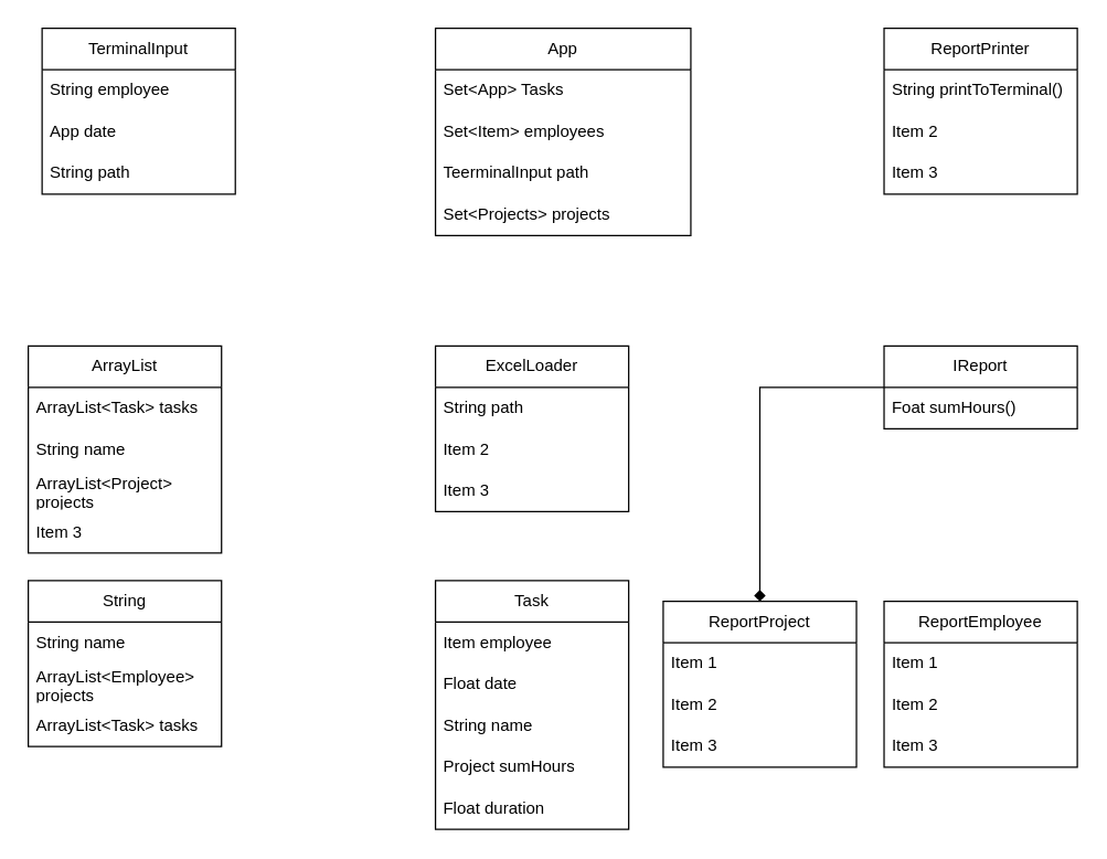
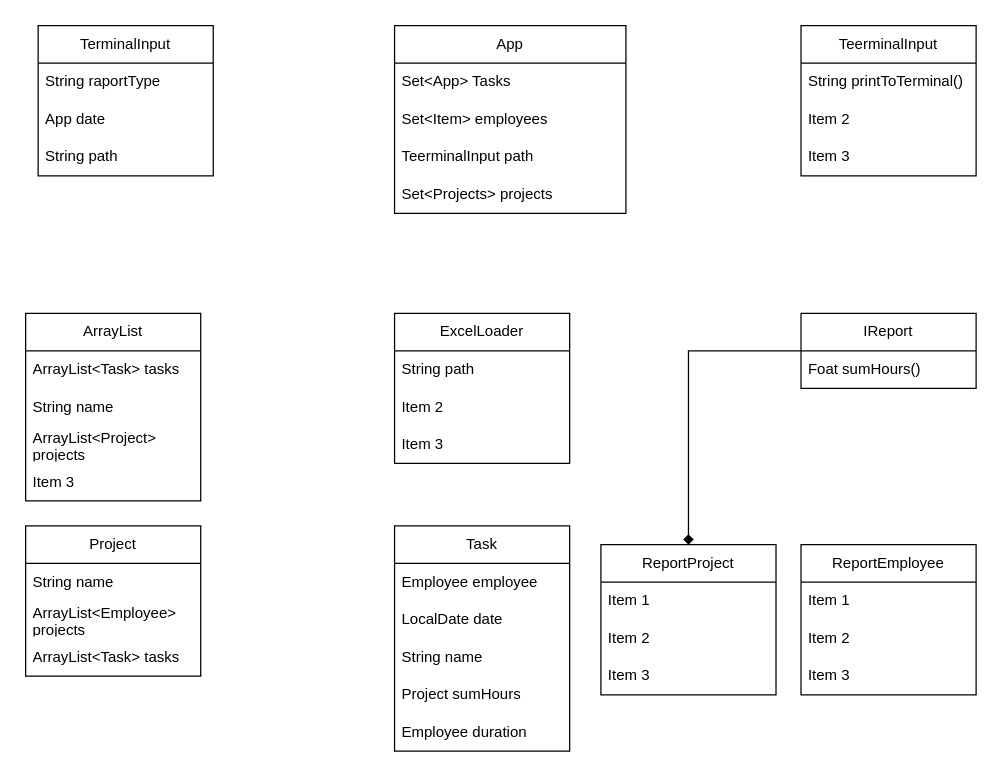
  <mxCell id="0" />
  <mxCell id="1" parent="0" />
  <mxCell id="2" value="App" style="swimlane;fontStyle=0;childLayout=stackLayout;horizontal=1;startSize=30;horizontalStack=0;resizeParent=1;resizeParentMax=0;resizeLast=0;collapsible=1;marginBottom=0;whiteSpace=wrap;html=1;" vertex="1" parent="1"><mxGeometry x="315" y="20" width="185" height="150" as="geometry" /></mxCell>
  <mxCell id="3" value="Set&amp;lt;App&amp;gt; Tasks" style="text;strokeColor=none;fillColor=none;align=left;verticalAlign=middle;spacingLeft=4;spacingRight=4;overflow=hidden;points=[[0,0.5],[1,0.5]];portConstraint=eastwest;rotatable=0;whiteSpace=wrap;html=1;" vertex="1" parent="2"><mxGeometry y="30" width="185" height="30" as="geometry" /></mxCell>
  <mxCell id="4" value="Set&amp;lt;Item&amp;gt; employees" style="text;strokeColor=none;fillColor=none;align=left;verticalAlign=middle;spacingLeft=4;spacingRight=4;overflow=hidden;points=[[0,0.5],[1,0.5]];portConstraint=eastwest;rotatable=0;whiteSpace=wrap;html=1;" vertex="1" parent="2"><mxGeometry y="60" width="185" height="30" as="geometry" /></mxCell>
  <mxCell id="5" value="TeerminalInput path" style="text;strokeColor=none;fillColor=none;align=left;verticalAlign=middle;spacingLeft=4;spacingRight=4;overflow=hidden;points=[[0,0.5],[1,0.5]];portConstraint=eastwest;rotatable=0;whiteSpace=wrap;html=1;" vertex="1" parent="2"><mxGeometry y="90" width="185" height="30" as="geometry" /></mxCell>
  <mxCell id="6" value="Set&amp;lt;Projects&amp;gt; projects" style="text;strokeColor=none;fillColor=none;align=left;verticalAlign=middle;spacingLeft=4;spacingRight=4;overflow=hidden;points=[[0,0.5],[1,0.5]];portConstraint=eastwest;rotatable=0;whiteSpace=wrap;html=1;" vertex="1" parent="2"><mxGeometry y="120" width="185" height="30" as="geometry" /></mxCell>
  <mxCell id="7" value="TerminalInput" style="swimlane;fontStyle=0;childLayout=stackLayout;horizontal=1;startSize=30;horizontalStack=0;resizeParent=1;resizeParentMax=0;resizeLast=0;collapsible=1;marginBottom=0;whiteSpace=wrap;html=1;" vertex="1" parent="1"><mxGeometry x="30" y="20" width="140" height="120" as="geometry" /></mxCell>
- <mxCell id="8" value="String employee" style="text;strokeColor=none;fillColor=none;align=left;verticalAlign=middle;spacingLeft=4;spacingRight=4;overflow=hidden;points=[[0,0.5],[1,0.5]];portConstraint=eastwest;rotatable=0;whiteSpace=wrap;html=1;" vertex="1" parent="7"><mxGeometry y="30" width="140" height="30" as="geometry" /></mxCell>
+ <mxCell id="8" value="String raportType" style="text;strokeColor=none;fillColor=none;align=left;verticalAlign=middle;spacingLeft=4;spacingRight=4;overflow=hidden;points=[[0,0.5],[1,0.5]];portConstraint=eastwest;rotatable=0;whiteSpace=wrap;html=1;" vertex="1" parent="7"><mxGeometry y="30" width="140" height="30" as="geometry" /></mxCell>
  <mxCell id="9" value="App date" style="text;strokeColor=none;fillColor=none;align=left;verticalAlign=middle;spacingLeft=4;spacingRight=4;overflow=hidden;points=[[0,0.5],[1,0.5]];portConstraint=eastwest;rotatable=0;whiteSpace=wrap;html=1;" vertex="1" parent="7"><mxGeometry y="60" width="140" height="30" as="geometry" /></mxCell>
  <mxCell id="10" value="String path" style="text;strokeColor=none;fillColor=none;align=left;verticalAlign=middle;spacingLeft=4;spacingRight=4;overflow=hidden;points=[[0,0.5],[1,0.5]];portConstraint=eastwest;rotatable=0;whiteSpace=wrap;html=1;" vertex="1" parent="7"><mxGeometry y="90" width="140" height="30" as="geometry" /></mxCell>
- <mxCell id="11" value="ReportPrinter" style="swimlane;fontStyle=0;childLayout=stackLayout;horizontal=1;startSize=30;horizontalStack=0;resizeParent=1;resizeParentMax=0;resizeLast=0;collapsible=1;marginBottom=0;whiteSpace=wrap;html=1;" vertex="1" parent="1"><mxGeometry x="640" y="20" width="140" height="120" as="geometry" /></mxCell>
+ <mxCell id="11" value="TeerminalInput" style="swimlane;fontStyle=0;childLayout=stackLayout;horizontal=1;startSize=30;horizontalStack=0;resizeParent=1;resizeParentMax=0;resizeLast=0;collapsible=1;marginBottom=0;whiteSpace=wrap;html=1;" vertex="1" parent="1"><mxGeometry x="640" y="20" width="140" height="120" as="geometry" /></mxCell>
  <mxCell id="12" value="String printToTerminal()" style="text;strokeColor=none;fillColor=none;align=left;verticalAlign=middle;spacingLeft=4;spacingRight=4;overflow=hidden;points=[[0,0.5],[1,0.5]];portConstraint=eastwest;rotatable=0;whiteSpace=wrap;html=1;" vertex="1" parent="11"><mxGeometry y="30" width="140" height="30" as="geometry" /></mxCell>
  <mxCell id="13" value="Item 2" style="text;strokeColor=none;fillColor=none;align=left;verticalAlign=middle;spacingLeft=4;spacingRight=4;overflow=hidden;points=[[0,0.5],[1,0.5]];portConstraint=eastwest;rotatable=0;whiteSpace=wrap;html=1;" vertex="1" parent="11"><mxGeometry y="60" width="140" height="30" as="geometry" /></mxCell>
  <mxCell id="14" value="Item 3" style="text;strokeColor=none;fillColor=none;align=left;verticalAlign=middle;spacingLeft=4;spacingRight=4;overflow=hidden;points=[[0,0.5],[1,0.5]];portConstraint=eastwest;rotatable=0;whiteSpace=wrap;html=1;" vertex="1" parent="11"><mxGeometry y="90" width="140" height="30" as="geometry" /></mxCell>
  <mxCell id="15" value="ExcelLoader" style="swimlane;fontStyle=0;childLayout=stackLayout;horizontal=1;startSize=30;horizontalStack=0;resizeParent=1;resizeParentMax=0;resizeLast=0;collapsible=1;marginBottom=0;whiteSpace=wrap;html=1;" vertex="1" parent="1"><mxGeometry x="315" y="250" width="140" height="120" as="geometry" /></mxCell>
  <mxCell id="16" value="String path" style="text;strokeColor=none;fillColor=none;align=left;verticalAlign=middle;spacingLeft=4;spacingRight=4;overflow=hidden;points=[[0,0.5],[1,0.5]];portConstraint=eastwest;rotatable=0;whiteSpace=wrap;html=1;" vertex="1" parent="15"><mxGeometry y="30" width="140" height="30" as="geometry" /></mxCell>
  <mxCell id="17" value="Item 2" style="text;strokeColor=none;fillColor=none;align=left;verticalAlign=middle;spacingLeft=4;spacingRight=4;overflow=hidden;points=[[0,0.5],[1,0.5]];portConstraint=eastwest;rotatable=0;whiteSpace=wrap;html=1;" vertex="1" parent="15"><mxGeometry y="60" width="140" height="30" as="geometry" /></mxCell>
  <mxCell id="18" value="Item 3" style="text;strokeColor=none;fillColor=none;align=left;verticalAlign=middle;spacingLeft=4;spacingRight=4;overflow=hidden;points=[[0,0.5],[1,0.5]];portConstraint=eastwest;rotatable=0;whiteSpace=wrap;html=1;" vertex="1" parent="15"><mxGeometry y="90" width="140" height="30" as="geometry" /></mxCell>
  <mxCell id="19" style="edgeStyle=orthogonalEdgeStyle;rounded=0;orthogonalLoop=1;jettySize=auto;html=1;endArrow=diamond;" edge="1" parent="1" source="20" target="41"><mxGeometry relative="1" as="geometry" /></mxCell>
  <mxCell id="20" value="IReport" style="swimlane;fontStyle=0;childLayout=stackLayout;horizontal=1;startSize=30;horizontalStack=0;resizeParent=1;resizeParentMax=0;resizeLast=0;collapsible=1;marginBottom=0;whiteSpace=wrap;html=1;" vertex="1" parent="1"><mxGeometry x="640" y="250" width="140" height="60" as="geometry" /></mxCell>
  <mxCell id="21" value="Foat sumHours()" style="text;strokeColor=none;fillColor=none;align=left;verticalAlign=middle;spacingLeft=4;spacingRight=4;overflow=hidden;points=[[0,0.5],[1,0.5]];portConstraint=eastwest;rotatable=0;whiteSpace=wrap;html=1;" vertex="1" parent="20"><mxGeometry y="30" width="140" height="30" as="geometry" /></mxCell>
  <mxCell id="22" value="ArrayList" style="swimlane;fontStyle=0;childLayout=stackLayout;horizontal=1;startSize=30;horizontalStack=0;resizeParent=1;resizeParentMax=0;resizeLast=0;collapsible=1;marginBottom=0;whiteSpace=wrap;html=1;" vertex="1" parent="1"><mxGeometry x="20" y="250" width="140" height="150" as="geometry" /></mxCell>
  <mxCell id="23" value="ArrayList&amp;lt;Task&amp;gt; tasks" style="text;strokeColor=none;fillColor=none;align=left;verticalAlign=middle;spacingLeft=4;spacingRight=4;overflow=hidden;points=[[0,0.5],[1,0.5]];portConstraint=eastwest;rotatable=0;whiteSpace=wrap;html=1;" vertex="1" parent="22"><mxGeometry y="30" width="140" height="30" as="geometry" /></mxCell>
  <mxCell id="24" value="String name" style="text;strokeColor=none;fillColor=none;align=left;verticalAlign=middle;spacingLeft=4;spacingRight=4;overflow=hidden;points=[[0,0.5],[1,0.5]];portConstraint=eastwest;rotatable=0;whiteSpace=wrap;html=1;" vertex="1" parent="22"><mxGeometry y="60" width="140" height="30" as="geometry" /></mxCell>
  <mxCell id="25" value="ArrayList&amp;lt;Project&amp;gt; projects" style="text;strokeColor=none;fillColor=none;align=left;verticalAlign=middle;spacingLeft=4;spacingRight=4;overflow=hidden;points=[[0,0.5],[1,0.5]];portConstraint=eastwest;rotatable=0;whiteSpace=wrap;html=1;" vertex="1" parent="22"><mxGeometry y="90" width="140" height="30" as="geometry" /></mxCell>
  <mxCell id="26" value="Item 3" style="text;strokeColor=none;fillColor=none;align=left;verticalAlign=middle;spacingLeft=4;spacingRight=4;overflow=hidden;points=[[0,0.5],[1,0.5]];portConstraint=eastwest;rotatable=0;whiteSpace=wrap;html=1;" vertex="1" parent="22"><mxGeometry y="120" width="140" height="30" as="geometry" /></mxCell>
- <mxCell id="27" value="String" style="swimlane;fontStyle=0;childLayout=stackLayout;horizontal=1;startSize=30;horizontalStack=0;resizeParent=1;resizeParentMax=0;resizeLast=0;collapsible=1;marginBottom=0;whiteSpace=wrap;html=1;" vertex="1" parent="1"><mxGeometry x="20" y="420" width="140" height="120" as="geometry" /></mxCell>
+ <mxCell id="27" value="Project" style="swimlane;fontStyle=0;childLayout=stackLayout;horizontal=1;startSize=30;horizontalStack=0;resizeParent=1;resizeParentMax=0;resizeLast=0;collapsible=1;marginBottom=0;whiteSpace=wrap;html=1;" vertex="1" parent="1"><mxGeometry x="20" y="420" width="140" height="120" as="geometry" /></mxCell>
  <mxCell id="28" value="String name" style="text;strokeColor=none;fillColor=none;align=left;verticalAlign=middle;spacingLeft=4;spacingRight=4;overflow=hidden;points=[[0,0.5],[1,0.5]];portConstraint=eastwest;rotatable=0;whiteSpace=wrap;html=1;" vertex="1" parent="27"><mxGeometry y="30" width="140" height="30" as="geometry" /></mxCell>
  <mxCell id="29" value="ArrayList&amp;lt;Employee&amp;gt; projects" style="text;strokeColor=none;fillColor=none;align=left;verticalAlign=middle;spacingLeft=4;spacingRight=4;overflow=hidden;points=[[0,0.5],[1,0.5]];portConstraint=eastwest;rotatable=0;whiteSpace=wrap;html=1;" vertex="1" parent="27"><mxGeometry y="60" width="140" height="30" as="geometry" /></mxCell>
  <mxCell id="30" value="ArrayList&amp;lt;Task&amp;gt; tasks" style="text;strokeColor=none;fillColor=none;align=left;verticalAlign=middle;spacingLeft=4;spacingRight=4;overflow=hidden;points=[[0,0.5],[1,0.5]];portConstraint=eastwest;rotatable=0;whiteSpace=wrap;html=1;" vertex="1" parent="27"><mxGeometry y="90" width="140" height="30" as="geometry" /></mxCell>
  <mxCell id="31" value="Task" style="swimlane;fontStyle=0;childLayout=stackLayout;horizontal=1;startSize=30;horizontalStack=0;resizeParent=1;resizeParentMax=0;resizeLast=0;collapsible=1;marginBottom=0;whiteSpace=wrap;html=1;" vertex="1" parent="1"><mxGeometry x="315" y="420" width="140" height="180" as="geometry" /></mxCell>
- <mxCell id="32" value="Item employee" style="text;strokeColor=none;fillColor=none;align=left;verticalAlign=middle;spacingLeft=4;spacingRight=4;overflow=hidden;points=[[0,0.5],[1,0.5]];portConstraint=eastwest;rotatable=0;whiteSpace=wrap;html=1;" vertex="1" parent="31"><mxGeometry y="30" width="140" height="30" as="geometry" /></mxCell>
- <mxCell id="33" value="Float date" style="text;strokeColor=none;fillColor=none;align=left;verticalAlign=middle;spacingLeft=4;spacingRight=4;overflow=hidden;points=[[0,0.5],[1,0.5]];portConstraint=eastwest;rotatable=0;whiteSpace=wrap;html=1;" vertex="1" parent="31"><mxGeometry y="60" width="140" height="30" as="geometry" /></mxCell>
+ <mxCell id="32" value="Employee employee" style="text;strokeColor=none;fillColor=none;align=left;verticalAlign=middle;spacingLeft=4;spacingRight=4;overflow=hidden;points=[[0,0.5],[1,0.5]];portConstraint=eastwest;rotatable=0;whiteSpace=wrap;html=1;" vertex="1" parent="31"><mxGeometry y="30" width="140" height="30" as="geometry" /></mxCell>
+ <mxCell id="33" value="LocalDate date" style="text;strokeColor=none;fillColor=none;align=left;verticalAlign=middle;spacingLeft=4;spacingRight=4;overflow=hidden;points=[[0,0.5],[1,0.5]];portConstraint=eastwest;rotatable=0;whiteSpace=wrap;html=1;" vertex="1" parent="31"><mxGeometry y="60" width="140" height="30" as="geometry" /></mxCell>
  <mxCell id="34" value="String name" style="text;strokeColor=none;fillColor=none;align=left;verticalAlign=middle;spacingLeft=4;spacingRight=4;overflow=hidden;points=[[0,0.5],[1,0.5]];portConstraint=eastwest;rotatable=0;whiteSpace=wrap;html=1;" vertex="1" parent="31"><mxGeometry y="90" width="140" height="30" as="geometry" /></mxCell>
  <mxCell id="35" value="Project sumHours" style="text;strokeColor=none;fillColor=none;align=left;verticalAlign=middle;spacingLeft=4;spacingRight=4;overflow=hidden;points=[[0,0.5],[1,0.5]];portConstraint=eastwest;rotatable=0;whiteSpace=wrap;html=1;" vertex="1" parent="31"><mxGeometry y="120" width="140" height="30" as="geometry" /></mxCell>
- <mxCell id="36" value="Float duration" style="text;strokeColor=none;fillColor=none;align=left;verticalAlign=middle;spacingLeft=4;spacingRight=4;overflow=hidden;points=[[0,0.5],[1,0.5]];portConstraint=eastwest;rotatable=0;whiteSpace=wrap;html=1;" vertex="1" parent="31"><mxGeometry y="150" width="140" height="30" as="geometry" /></mxCell>
+ <mxCell id="36" value="Employee duration" style="text;strokeColor=none;fillColor=none;align=left;verticalAlign=middle;spacingLeft=4;spacingRight=4;overflow=hidden;points=[[0,0.5],[1,0.5]];portConstraint=eastwest;rotatable=0;whiteSpace=wrap;html=1;" vertex="1" parent="31"><mxGeometry y="150" width="140" height="30" as="geometry" /></mxCell>
  <mxCell id="37" value="ReportEmployee" style="swimlane;fontStyle=0;childLayout=stackLayout;horizontal=1;startSize=30;horizontalStack=0;resizeParent=1;resizeParentMax=0;resizeLast=0;collapsible=1;marginBottom=0;whiteSpace=wrap;html=1;" vertex="1" parent="1"><mxGeometry x="640" y="435" width="140" height="120" as="geometry" /></mxCell>
  <mxCell id="38" value="Item 1" style="text;strokeColor=none;fillColor=none;align=left;verticalAlign=middle;spacingLeft=4;spacingRight=4;overflow=hidden;points=[[0,0.5],[1,0.5]];portConstraint=eastwest;rotatable=0;whiteSpace=wrap;html=1;" vertex="1" parent="37"><mxGeometry y="30" width="140" height="30" as="geometry" /></mxCell>
  <mxCell id="39" value="Item 2" style="text;strokeColor=none;fillColor=none;align=left;verticalAlign=middle;spacingLeft=4;spacingRight=4;overflow=hidden;points=[[0,0.5],[1,0.5]];portConstraint=eastwest;rotatable=0;whiteSpace=wrap;html=1;" vertex="1" parent="37"><mxGeometry y="60" width="140" height="30" as="geometry" /></mxCell>
  <mxCell id="40" value="Item 3" style="text;strokeColor=none;fillColor=none;align=left;verticalAlign=middle;spacingLeft=4;spacingRight=4;overflow=hidden;points=[[0,0.5],[1,0.5]];portConstraint=eastwest;rotatable=0;whiteSpace=wrap;html=1;" vertex="1" parent="37"><mxGeometry y="90" width="140" height="30" as="geometry" /></mxCell>
  <mxCell id="41" value="ReportProject" style="swimlane;fontStyle=0;childLayout=stackLayout;horizontal=1;startSize=30;horizontalStack=0;resizeParent=1;resizeParentMax=0;resizeLast=0;collapsible=1;marginBottom=0;whiteSpace=wrap;html=1;" vertex="1" parent="1"><mxGeometry x="480" y="435" width="140" height="120" as="geometry" /></mxCell>
  <mxCell id="42" value="Item 1" style="text;strokeColor=none;fillColor=none;align=left;verticalAlign=middle;spacingLeft=4;spacingRight=4;overflow=hidden;points=[[0,0.5],[1,0.5]];portConstraint=eastwest;rotatable=0;whiteSpace=wrap;html=1;" vertex="1" parent="41"><mxGeometry y="30" width="140" height="30" as="geometry" /></mxCell>
  <mxCell id="43" value="Item 2" style="text;strokeColor=none;fillColor=none;align=left;verticalAlign=middle;spacingLeft=4;spacingRight=4;overflow=hidden;points=[[0,0.5],[1,0.5]];portConstraint=eastwest;rotatable=0;whiteSpace=wrap;html=1;" vertex="1" parent="41"><mxGeometry y="60" width="140" height="30" as="geometry" /></mxCell>
  <mxCell id="44" value="Item 3" style="text;strokeColor=none;fillColor=none;align=left;verticalAlign=middle;spacingLeft=4;spacingRight=4;overflow=hidden;points=[[0,0.5],[1,0.5]];portConstraint=eastwest;rotatable=0;whiteSpace=wrap;html=1;" vertex="1" parent="41"><mxGeometry y="90" width="140" height="30" as="geometry" /></mxCell>
